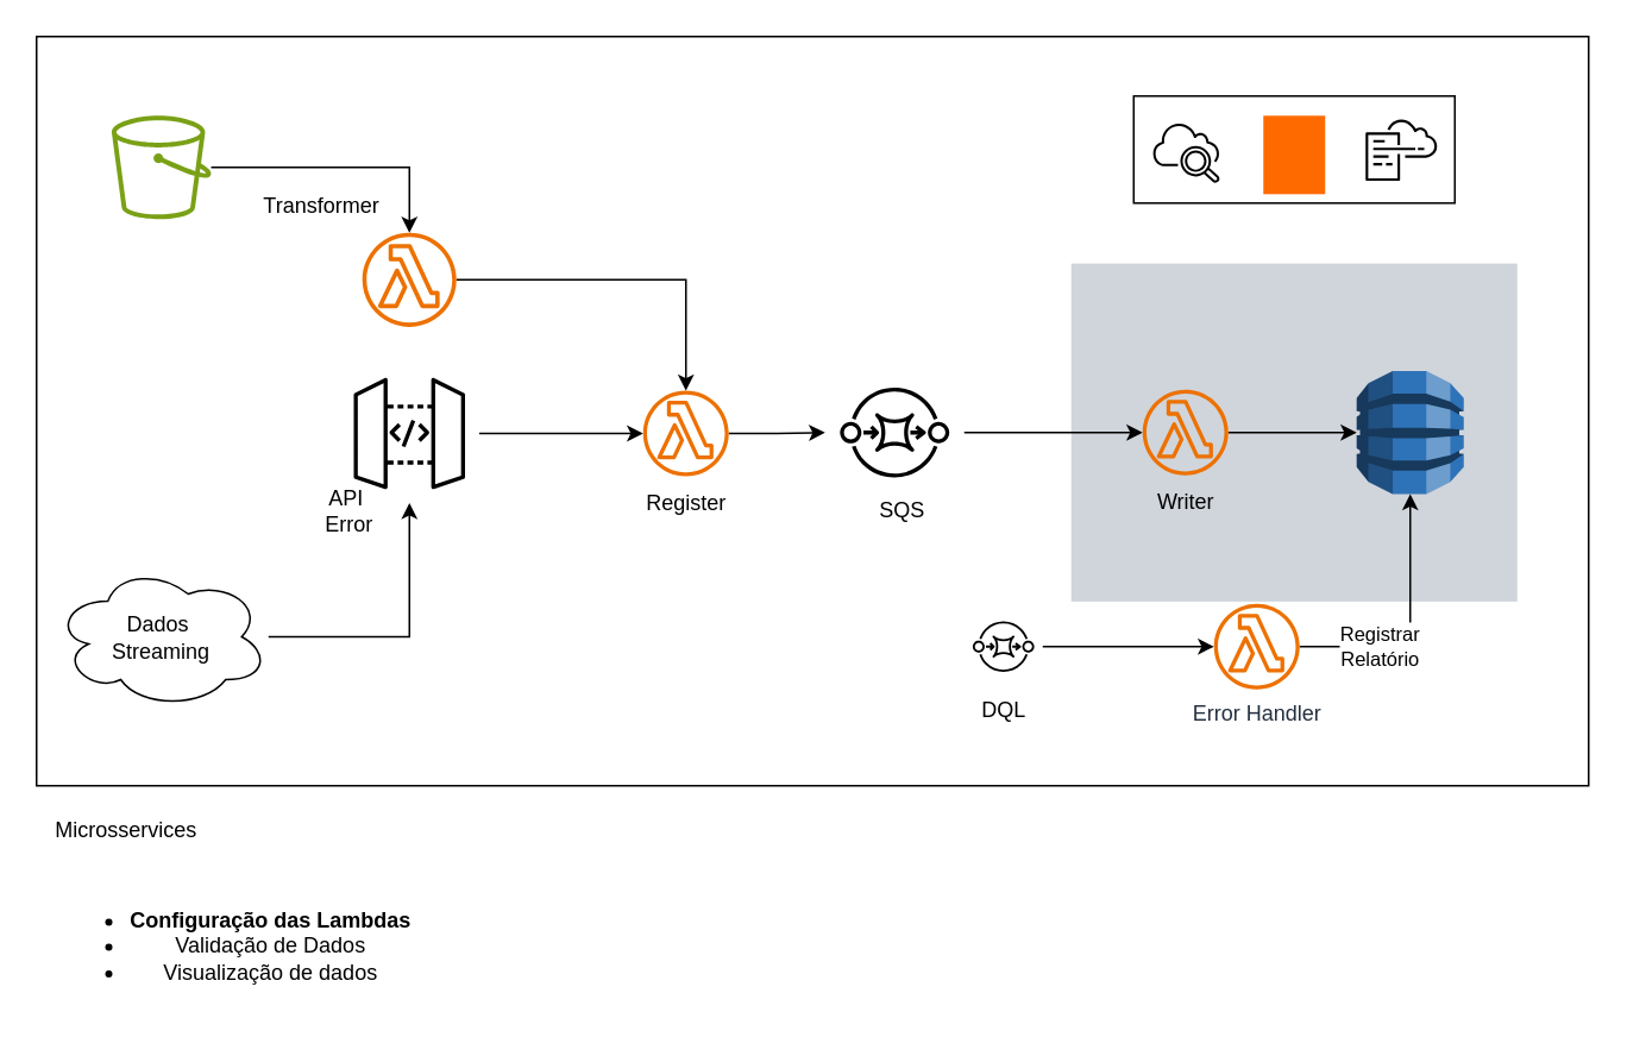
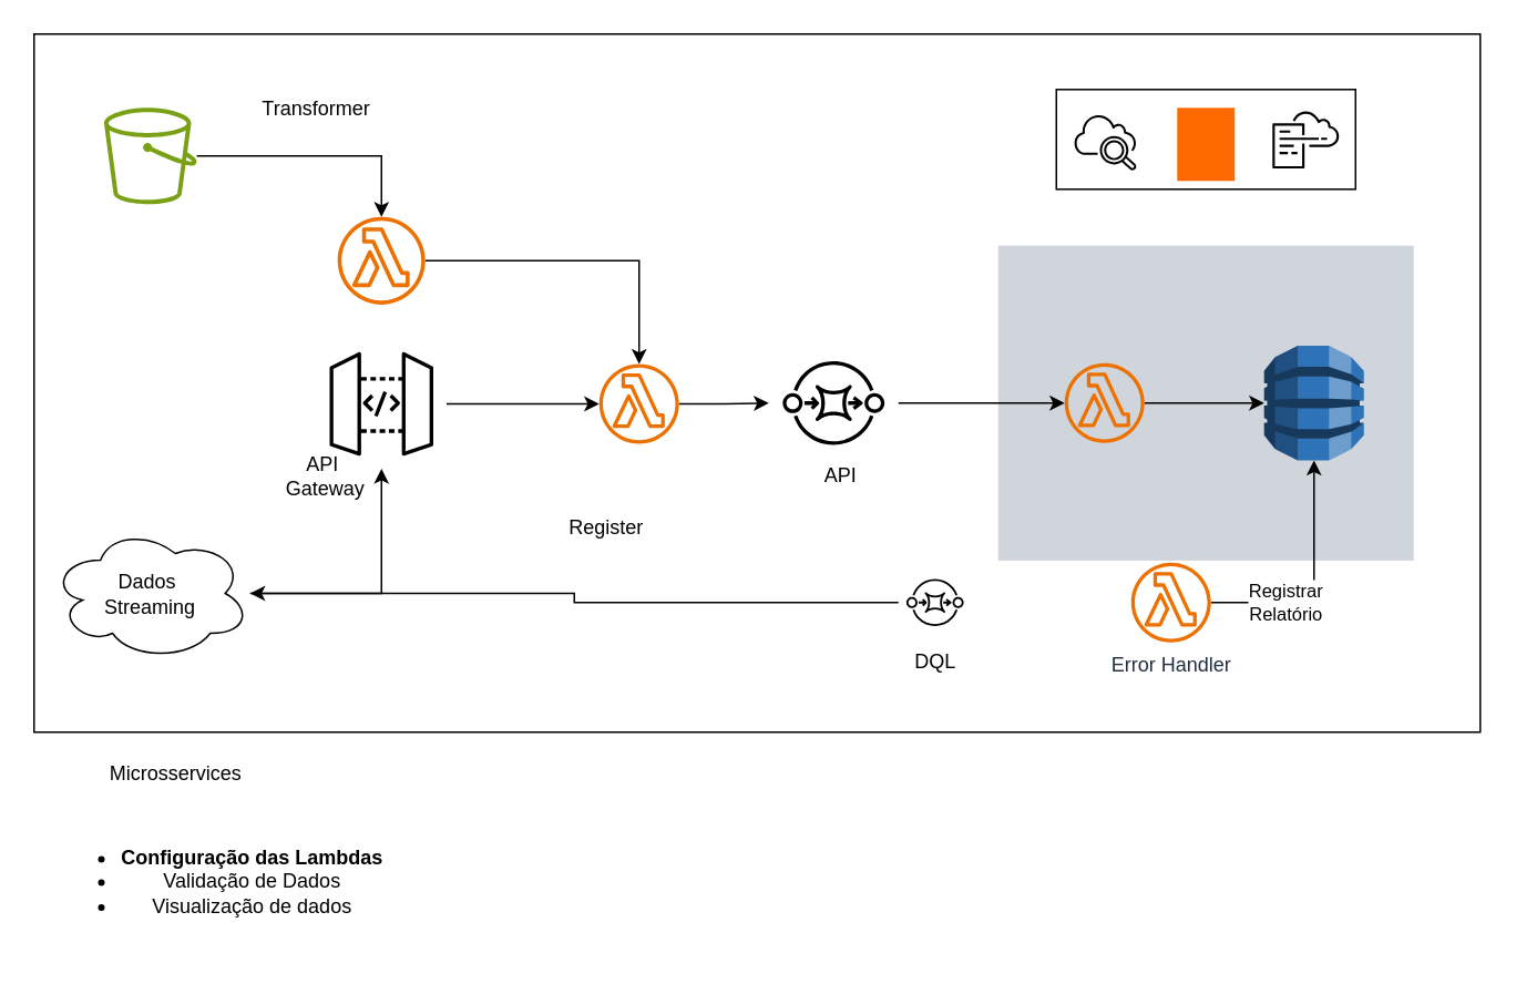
  <mxCell id="0" />
  <mxCell id="1" parent="0" />
  <mxCell id="2" value="" style="rounded=0;whiteSpace=wrap;html=1;fillColor=none;" parent="1" vertex="1"><mxGeometry x="20" y="20" width="870" height="420" as="geometry" /></mxCell>
  <mxCell id="3" value="" style="rounded=0;whiteSpace=wrap;html=1;fillColor=none;" parent="1" vertex="1"><mxGeometry x="635" y="53.37" width="180" height="60" as="geometry" /></mxCell>
  <mxCell id="4" style="edgeStyle=orthogonalEdgeStyle;rounded=0;orthogonalLoop=1;jettySize=auto;html=1;" parent="1" source="5" target="9" edge="1"><mxGeometry relative="1" as="geometry" /></mxCell>
  <mxCell id="5" value="" style="sketch=0;points=[[0,0,0],[0.25,0,0],[0.5,0,0],[0.75,0,0],[1,0,0],[0,1,0],[0.25,1,0],[0.5,1,0],[0.75,1,0],[1,1,0],[0,0.25,0],[0,0.5,0],[0,0.75,0],[1,0.25,0],[1,0.5,0],[1,0.75,0]];outlineConnect=0;dashed=0;verticalLabelPosition=bottom;verticalAlign=top;align=center;html=1;fontSize=12;fontStyle=0;aspect=fixed;shape=mxgraph.aws4.resourceIcon;resIcon=mxgraph.aws4.api_gateway;" parent="1" vertex="1"><mxGeometry x="190" y="203.5" width="78" height="78" as="geometry" /></mxCell>
- <mxCell id="6" value="&lt;div&gt;API&amp;nbsp;&lt;/div&gt;&lt;div&gt;Error&lt;/div&gt;" style="text;html=1;align=center;verticalAlign=middle;resizable=0;points=[];autosize=1;strokeColor=none;fillColor=none;" parent="1" vertex="1"><mxGeometry x="160" y="266" width="70" height="40" as="geometry" /></mxCell>
- <mxCell id="7" value="Register" style="text;html=1;align=center;verticalAlign=middle;resizable=0;points=[];autosize=1;strokeColor=none;fillColor=none;" parent="1" vertex="1"><mxGeometry x="349" y="266.5" width="70" height="30" as="geometry" /></mxCell>
+ <mxCell id="6" value="&lt;div&gt;API&amp;nbsp;&lt;/div&gt;&lt;div&gt;Gateway&lt;/div&gt;" style="text;html=1;align=center;verticalAlign=middle;resizable=0;points=[];autosize=1;strokeColor=none;fillColor=none;" parent="1" vertex="1"><mxGeometry x="160" y="266" width="70" height="40" as="geometry" /></mxCell>
+ <mxCell id="7" value="Register" style="text;html=1;align=center;verticalAlign=middle;resizable=0;points=[];autosize=1;strokeColor=none;fillColor=none;" parent="1" vertex="1"><mxGeometry x="329" y="301.5" width="70" height="30" as="geometry" /></mxCell>
  <mxCell id="8" style="edgeStyle=orthogonalEdgeStyle;rounded=0;orthogonalLoop=1;jettySize=auto;html=1;" parent="1" source="9" target="13" edge="1"><mxGeometry relative="1" as="geometry" /></mxCell>
  <mxCell id="9" value="" style="sketch=0;outlineConnect=0;fontColor=#232F3E;gradientColor=none;fillColor=#ED7100;strokeColor=none;dashed=0;verticalLabelPosition=bottom;verticalAlign=top;align=center;html=1;fontSize=12;fontStyle=0;aspect=fixed;pointerEvents=1;shape=mxgraph.aws4.lambda_function;" parent="1" vertex="1"><mxGeometry x="360" y="218.5" width="48" height="48" as="geometry" /></mxCell>
  <mxCell id="10" value="" style="rounded=0;whiteSpace=wrap;html=1;fillColor=#647687;fontColor=#ffffff;strokeColor=none;opacity=30;" parent="1" vertex="1"><mxGeometry x="600" y="147.25" width="250" height="189.5" as="geometry" /></mxCell>
- <mxCell id="11" value="Microsservices" style="text;html=1;align=center;verticalAlign=middle;resizable=0;points=[];autosize=1;strokeColor=none;fillColor=none;" parent="1" vertex="1"><mxGeometry x="20" y="450" width="100" height="30" as="geometry" /></mxCell>
+ <mxCell id="11" value="Microsservices" style="text;html=1;align=center;verticalAlign=middle;resizable=0;points=[];autosize=1;strokeColor=none;fillColor=none;" parent="1" vertex="1"><mxGeometry x="55" y="450" width="100" height="30" as="geometry" /></mxCell>
  <mxCell id="12" style="edgeStyle=orthogonalEdgeStyle;rounded=0;orthogonalLoop=1;jettySize=auto;html=1;" parent="1" source="13" target="16" edge="1"><mxGeometry relative="1" as="geometry" /></mxCell>
  <mxCell id="13" value="" style="sketch=0;points=[[0,0,0],[0.25,0,0],[0.5,0,0],[0.75,0,0],[1,0,0],[0,1,0],[0.25,1,0],[0.5,1,0],[0.75,1,0],[1,1,0],[0,0.25,0],[0,0.5,0],[0,0.75,0],[1,0.25,0],[1,0.5,0],[1,0.75,0]];outlineConnect=0;dashed=0;verticalLabelPosition=bottom;verticalAlign=top;align=center;html=1;fontSize=12;fontStyle=0;aspect=fixed;shape=mxgraph.aws4.resourceIcon;resIcon=mxgraph.aws4.sqs;fillColor=none;" parent="1" vertex="1"><mxGeometry x="462" y="203" width="78" height="78" as="geometry" /></mxCell>
- <mxCell id="14" value="SQS" style="text;html=1;align=center;verticalAlign=middle;resizable=0;points=[];autosize=1;strokeColor=none;fillColor=none;" parent="1" vertex="1"><mxGeometry x="480" y="271" width="50" height="30" as="geometry" /></mxCell>
+ <mxCell id="14" value="API" style="text;html=1;align=center;verticalAlign=middle;resizable=0;points=[];autosize=1;strokeColor=none;fillColor=none;" parent="1" vertex="1"><mxGeometry x="480" y="271" width="50" height="30" as="geometry" /></mxCell>
  <mxCell id="15" style="edgeStyle=orthogonalEdgeStyle;rounded=0;orthogonalLoop=1;jettySize=auto;html=1;" parent="1" source="16" target="18" edge="1"><mxGeometry relative="1" as="geometry" /></mxCell>
  <mxCell id="16" value="" style="sketch=0;outlineConnect=0;fontColor=#232F3E;gradientColor=none;fillColor=#ED7100;strokeColor=none;dashed=0;verticalLabelPosition=bottom;verticalAlign=top;align=center;html=1;fontSize=12;fontStyle=0;aspect=fixed;pointerEvents=1;shape=mxgraph.aws4.lambda_function;" parent="1" vertex="1"><mxGeometry x="640" y="218" width="48" height="48" as="geometry" /></mxCell>
- <mxCell id="17" value="Writer" style="text;html=1;align=center;verticalAlign=middle;resizable=0;points=[];autosize=1;strokeColor=none;fillColor=none;" parent="1" vertex="1"><mxGeometry x="634" y="266" width="60" height="30" as="geometry" /></mxCell>
  <mxCell id="18" value="" style="outlineConnect=0;dashed=0;verticalLabelPosition=bottom;verticalAlign=top;align=center;html=1;shape=mxgraph.aws3.dynamo_db;fillColor=#2E73B8;gradientColor=none;" parent="1" vertex="1"><mxGeometry x="760" y="207.5" width="60" height="69" as="geometry" /></mxCell>
  <mxCell id="19" value="" style="sketch=0;points=[[0,0,0],[0.25,0,0],[0.5,0,0],[0.75,0,0],[1,0,0],[0,1,0],[0.25,1,0],[0.5,1,0],[0.75,1,0],[1,1,0],[0,0.25,0],[0,0.5,0],[0,0.75,0],[1,0.25,0],[1,0.5,0],[1,0.75,0]];points=[[0,0,0],[0.25,0,0],[0.5,0,0],[0.75,0,0],[1,0,0],[0,1,0],[0.25,1,0],[0.5,1,0],[0.75,1,0],[1,1,0],[0,0.25,0],[0,0.5,0],[0,0.75,0],[1,0.25,0],[1,0.5,0],[1,0.75,0]];outlineConnect=0;dashed=0;verticalLabelPosition=bottom;verticalAlign=top;align=center;html=1;fontSize=12;fontStyle=0;aspect=fixed;shape=mxgraph.aws4.resourceIcon;resIcon=mxgraph.aws4.cloudwatch_2;fillColor=none;" parent="1" vertex="1"><mxGeometry x="641.25" y="61.62" width="46.75" height="46.75" as="geometry" /></mxCell>
  <mxCell id="20" value="" style="sketch=0;points=[[0,0,0],[0.25,0,0],[0.5,0,0],[0.75,0,0],[1,0,0],[0,1,0],[0.25,1,0],[0.5,1,0],[0.75,1,0],[1,1,0],[0,0.25,0],[0,0.5,0],[0,0.75,0],[1,0.25,0],[1,0.5,0],[1,0.75,0]];points=[[0,0,0],[0.25,0,0],[0.5,0,0],[0.75,0,0],[1,0,0],[0,1,0],[0.25,1,0],[0.5,1,0],[0.75,1,0],[1,1,0],[0,0.25,0],[0,0.5,0],[0,0.75,0],[1,0.25,0],[1,0.5,0],[1,0.75,0]];outlineConnect=0;fillColor=none;dashed=0;verticalLabelPosition=bottom;verticalAlign=top;align=center;html=1;fontSize=12;fontStyle=0;aspect=fixed;shape=mxgraph.aws4.resourceIcon;resIcon=mxgraph.aws4.cloudformation;" parent="1" vertex="1"><mxGeometry x="760" y="58.37" width="50" height="50" as="geometry" /></mxCell>
  <mxCell id="21" value="" style="points=[];aspect=fixed;html=1;align=center;shadow=0;dashed=0;fillColor=#FF6A00;strokeColor=none;shape=mxgraph.alibaba_cloud.codepipeline;" parent="1" vertex="1"><mxGeometry x="707.68" y="64.37" width="34.64" height="44" as="geometry" /></mxCell>
  <mxCell id="22" style="edgeStyle=orthogonalEdgeStyle;rounded=0;orthogonalLoop=1;jettySize=auto;html=1;" parent="1" source="23" target="9" edge="1"><mxGeometry relative="1" as="geometry" /></mxCell>
  <mxCell id="23" value="" style="sketch=0;outlineConnect=0;fontColor=#232F3E;gradientColor=none;fillColor=#ED7100;strokeColor=none;dashed=0;verticalLabelPosition=bottom;verticalAlign=top;align=center;html=1;fontSize=12;fontStyle=0;aspect=fixed;pointerEvents=1;shape=mxgraph.aws4.lambda_function;" parent="1" vertex="1"><mxGeometry x="202.62" y="130" width="52.75" height="52.75" as="geometry" /></mxCell>
  <mxCell id="24" style="edgeStyle=orthogonalEdgeStyle;rounded=0;orthogonalLoop=1;jettySize=auto;html=1;" parent="1" source="25" target="5" edge="1"><mxGeometry relative="1" as="geometry" /></mxCell>
  <mxCell id="25" value="Dados&amp;nbsp;&lt;div&gt;Streaming&lt;/div&gt;" style="ellipse;shape=cloud;whiteSpace=wrap;html=1;" parent="1" vertex="1"><mxGeometry x="30" y="316.5" width="120" height="80" as="geometry" /></mxCell>
  <mxCell id="26" style="edgeStyle=orthogonalEdgeStyle;rounded=0;orthogonalLoop=1;jettySize=auto;html=1;" parent="1" source="27" target="23" edge="1"><mxGeometry relative="1" as="geometry" /></mxCell>
  <mxCell id="27" value="" style="sketch=0;outlineConnect=0;fontColor=#232F3E;gradientColor=none;fillColor=light-dark(#7AA116,#FFFFFF);strokeColor=none;dashed=0;verticalLabelPosition=bottom;verticalAlign=top;align=center;html=1;fontSize=12;fontStyle=0;aspect=fixed;pointerEvents=1;shape=mxgraph.aws4.bucket;" parent="1" vertex="1"><mxGeometry x="62.11" y="64.37" width="55.77" height="58" as="geometry" /></mxCell>
- <mxCell id="28" value="Transformer" style="text;html=1;align=center;verticalAlign=middle;whiteSpace=wrap;rounded=0;" parent="1" vertex="1"><mxGeometry x="150" y="100" width="60" height="30" as="geometry" /></mxCell>
- <mxCell id="29" style="edgeStyle=orthogonalEdgeStyle;rounded=0;orthogonalLoop=1;jettySize=auto;html=1;" parent="1" source="30" target="33" edge="1"><mxGeometry relative="1" as="geometry" /></mxCell>
+ <mxCell id="28" value="Transformer" style="text;html=1;align=center;verticalAlign=middle;whiteSpace=wrap;rounded=0;" parent="1" vertex="1"><mxGeometry x="160" y="50" width="60" height="30" as="geometry" /></mxCell>
+ <mxCell id="29" style="edgeStyle=orthogonalEdgeStyle;rounded=0;orthogonalLoop=1;jettySize=auto;html=1;" parent="1" source="30" target="25" edge="1"><mxGeometry relative="1" as="geometry" /></mxCell>
  <mxCell id="30" value="DQL" style="sketch=0;points=[[0,0,0],[0.25,0,0],[0.5,0,0],[0.75,0,0],[1,0,0],[0,1,0],[0.25,1,0],[0.5,1,0],[0.75,1,0],[1,1,0],[0,0.25,0],[0,0.5,0],[0,0.75,0],[1,0.25,0],[1,0.5,0],[1,0.75,0]];outlineConnect=0;dashed=0;verticalLabelPosition=bottom;verticalAlign=top;align=center;html=1;fontSize=12;fontStyle=0;aspect=fixed;shape=mxgraph.aws4.resourceIcon;resIcon=mxgraph.aws4.sqs;fillColor=none;" parent="1" vertex="1"><mxGeometry x="540" y="340" width="44" height="44" as="geometry" /></mxCell>
  <mxCell id="31" style="edgeStyle=orthogonalEdgeStyle;rounded=0;orthogonalLoop=1;jettySize=auto;html=1;" parent="1" source="33" target="18" edge="1"><mxGeometry relative="1" as="geometry" /></mxCell>
  <mxCell id="32" value="Registrar&lt;div&gt;Relatório&lt;/div&gt;" style="edgeLabel;html=1;align=center;verticalAlign=middle;resizable=0;points=[];" parent="31" vertex="1" connectable="0"><mxGeometry x="-0.396" y="1" relative="1" as="geometry"><mxPoint as="offset" /></mxGeometry></mxCell>
  <mxCell id="33" value="Error Handler" style="sketch=0;outlineConnect=0;fontColor=#232F3E;gradientColor=none;fillColor=#ED7100;strokeColor=none;dashed=0;verticalLabelPosition=bottom;verticalAlign=top;align=center;html=1;fontSize=12;fontStyle=0;aspect=fixed;pointerEvents=1;shape=mxgraph.aws4.lambda_function;" parent="1" vertex="1"><mxGeometry x="680" y="338" width="48" height="48" as="geometry" /></mxCell>
  <mxCell id="34" value="&lt;ul data-sourcepos=&quot;23:5-25:0&quot;&gt;&lt;li data-sourcepos=&quot;23:5-23:97&quot;&gt;&lt;strong style=&quot;color: light-dark(rgb(0, 0, 0), rgb(255, 255, 255)); background-color: transparent;&quot;&gt;Configuração das Lambdas&lt;/strong&gt;&lt;/li&gt;&lt;li data-sourcepos=&quot;23:5-23:97&quot;&gt;&lt;strong style=&quot;background-color: transparent; color: light-dark(rgb(0, 0, 0), rgb(255, 255, 255));&quot;&gt;&lt;span style=&quot;font-weight: 400;&quot;&gt;Validação de Dados&lt;/span&gt;&lt;/strong&gt;&lt;/li&gt;&lt;li data-sourcepos=&quot;23:5-23:97&quot;&gt;Visualização de dados&lt;/li&gt;&lt;/ul&gt;" style="text;html=1;align=center;verticalAlign=middle;resizable=0;points=[];autosize=1;strokeColor=none;fillColor=none;" parent="1" vertex="1"><mxGeometry x="20.5" y="490" width="220" height="80" as="geometry" /></mxCell>
